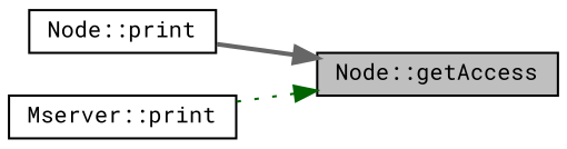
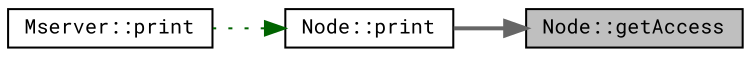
  digraph {
    fontname="Roboto Mono"
    rankdir=RL
    node [color=black fillcolor=white fontname="Roboto Mono" fontsize=10 shape=record style=filled]
    edge [dir=back fontname="Roboto Mono" fontsize=10 labelfontname=Helvetica labelfontsize=10]
    n1 [fillcolor=grey75 fontcolor=black height=0.2 label="Node::getAccess" width=0.4]
    n2 [height=0.2 label="Node::print" width=0.4]
    n3 [height=0.2 label="Mserver::print" width=0.4]
    n1 -> n2 [color=gray40 style=bold]
-   n1 -> n3 [color=darkgreen style=dotted]
+   n2 -> n3 [color=darkgreen style=dotted]
  }
